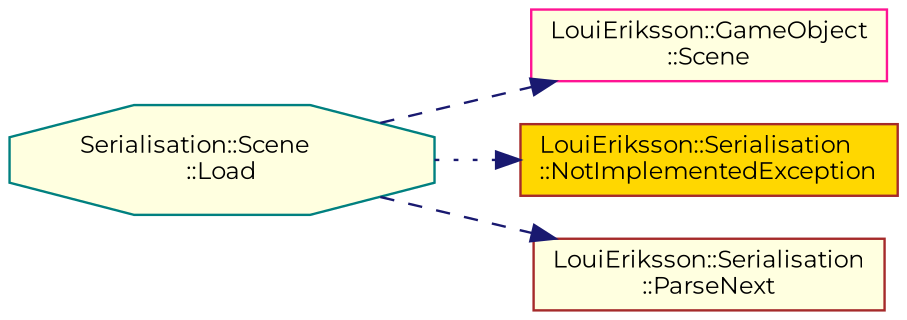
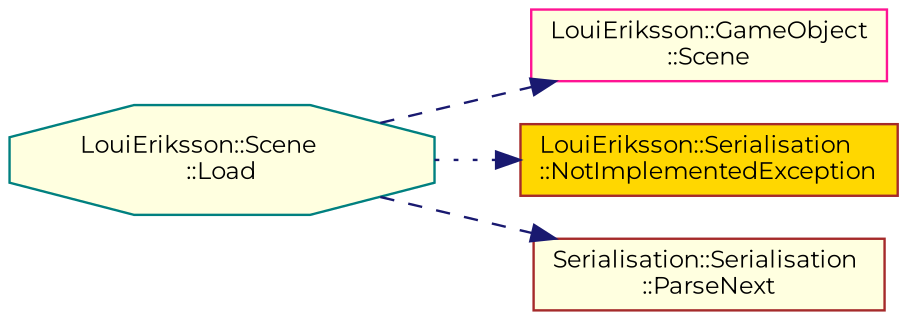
  digraph {
    fontname=Montserrat
    rankdir=LR
    node [color=brown fillcolor=lightyellow fontname=Montserrat fontsize=10 shape=box style=filled]
    edge [color=midnightblue fontname=Montserrat fontsize=10 labelfontname=Helvetica labelfontsize=10 style=dashed]
-   n1 [color=teal fontcolor=black height=0.2 label="Serialisation::Scene\l::Load" shape=octagon width=0.4]
+   n1 [color=teal fontcolor=black height=0.2 label="LouiEriksson::Scene\l::Load" shape=octagon width=0.4]
    n2 [color=deeppink height=0.2 label="LouiEriksson::GameObject\l::Scene" width=0.4]
    n3 [fillcolor=gold height=0.2 label="LouiEriksson::Serialisation\l::NotImplementedException" width=0.4]
-   n4 [height=0.2 label="LouiEriksson::Serialisation\l::ParseNext" width=0.4]
+   n4 [height=0.2 label="Serialisation::Serialisation\l::ParseNext" width=0.4]
    n1 -> n2
    n1 -> n3 [style=dotted]
    n1 -> n4
  }
